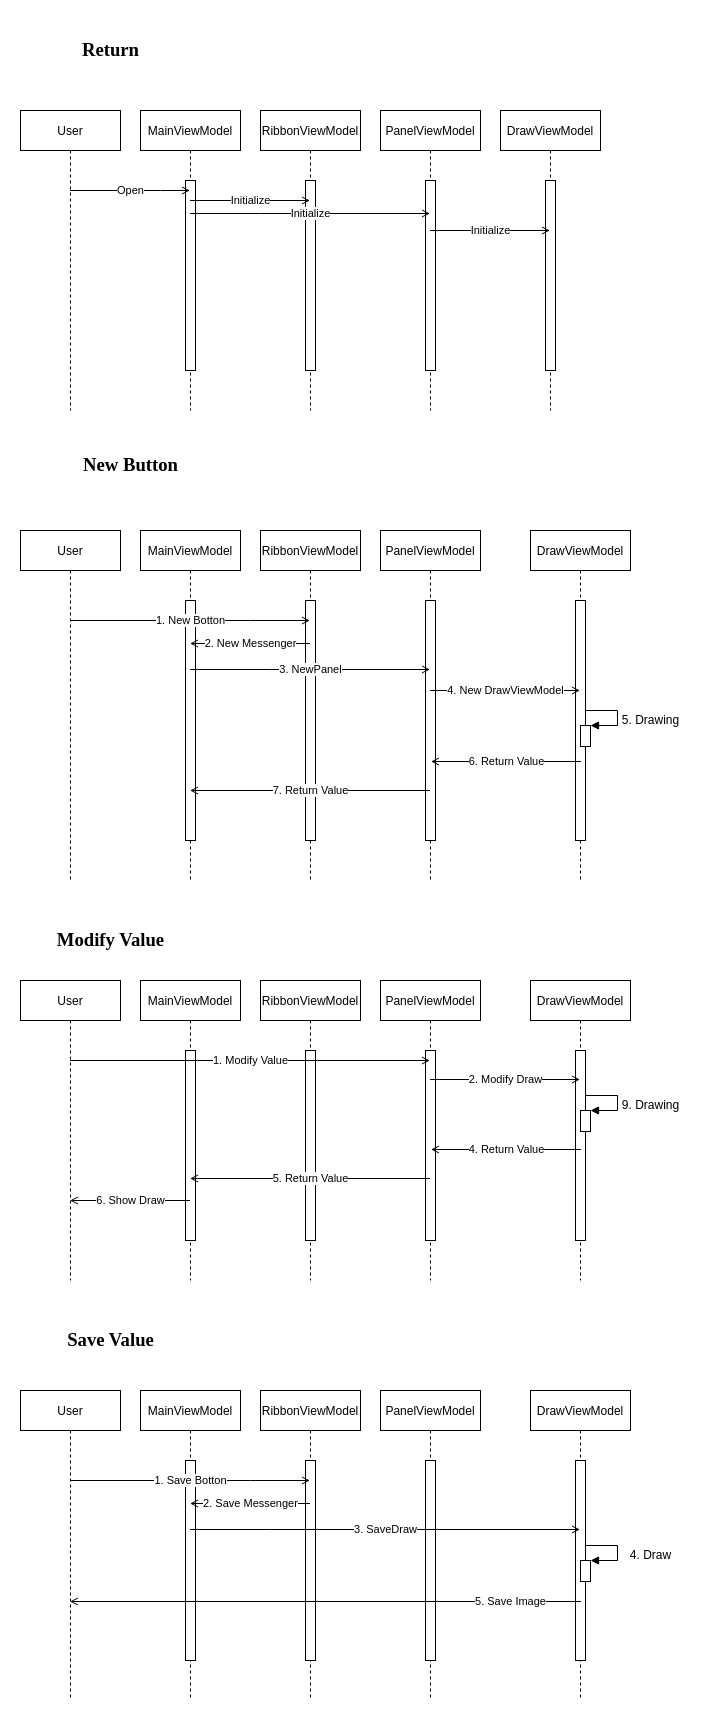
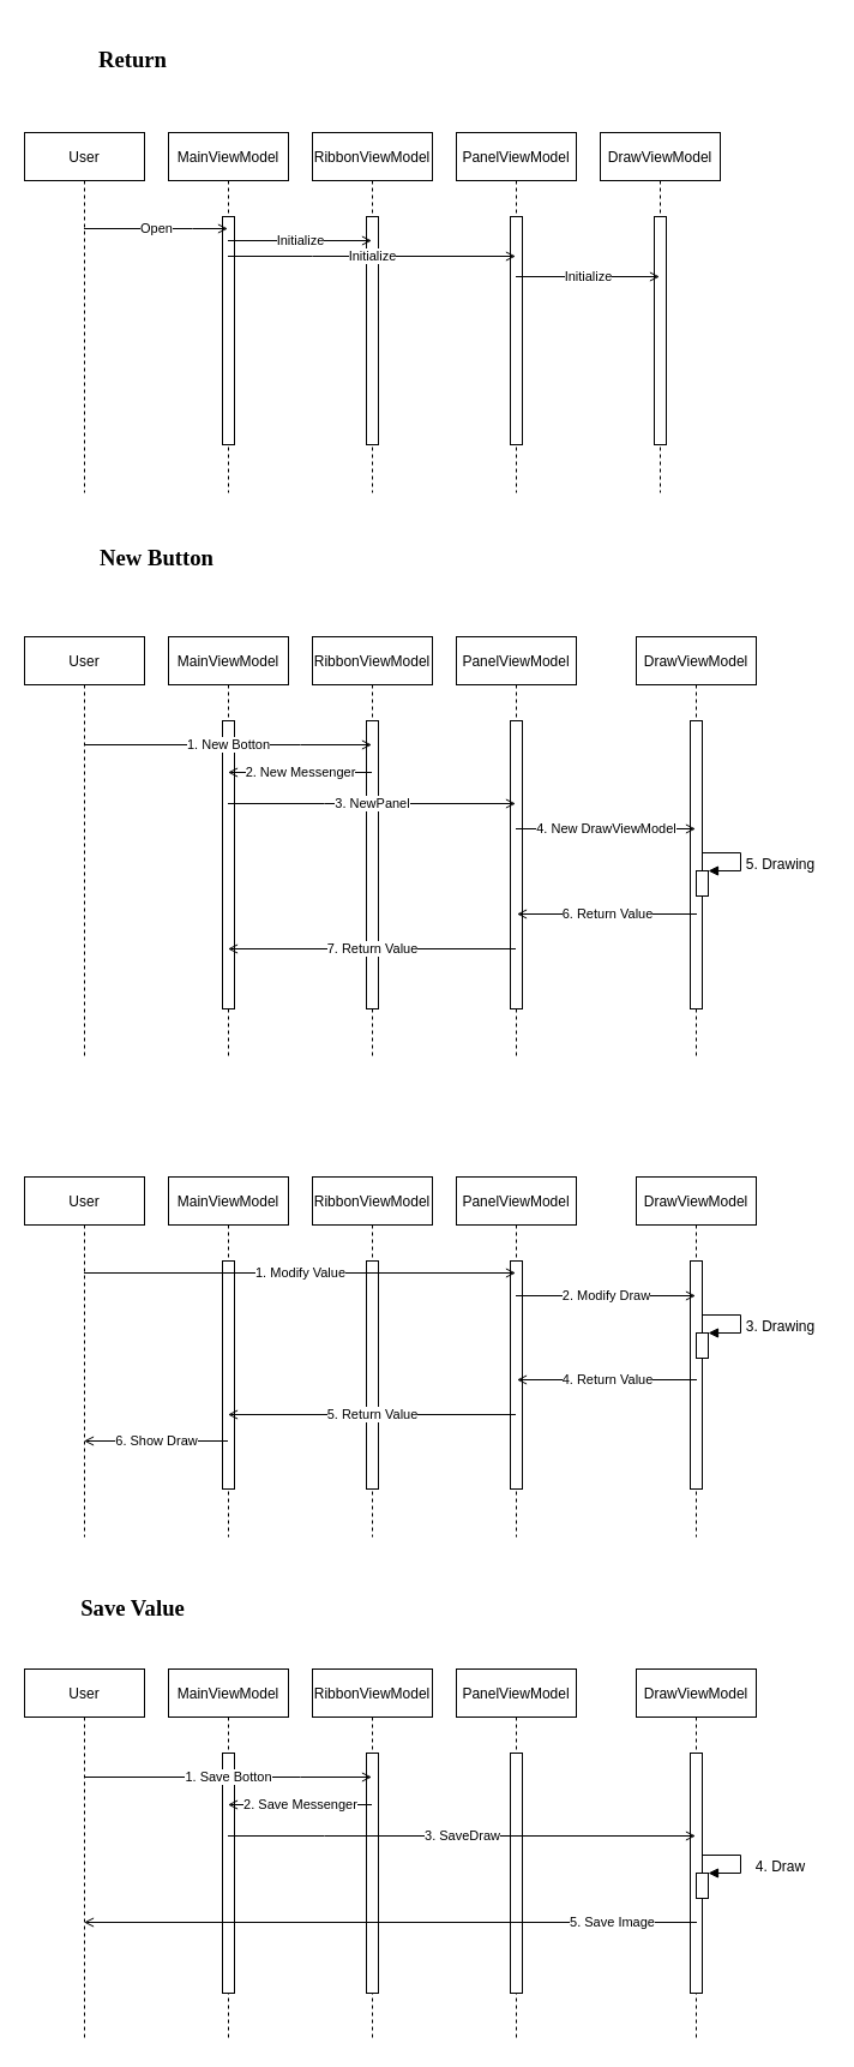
  <mxCell id="0" />
  <mxCell id="1" parent="0" />
  <mxCell id="2" value="MainViewModel" style="shape=umlLifeline;perimeter=lifelinePerimeter;container=1;collapsible=0;recursiveResize=0;rounded=0;shadow=0;strokeWidth=1;" vertex="1" parent="1"><mxGeometry x="140" y="110" width="100" height="300" as="geometry" /></mxCell>
  <mxCell id="3" value="" style="points=[];perimeter=orthogonalPerimeter;rounded=0;shadow=0;strokeWidth=1;" vertex="1" parent="2"><mxGeometry x="45" y="70" width="10" height="190" as="geometry" /></mxCell>
  <mxCell id="4" value="RibbonViewModel" style="shape=umlLifeline;perimeter=lifelinePerimeter;container=1;collapsible=0;recursiveResize=0;rounded=0;shadow=0;strokeWidth=1;" vertex="1" parent="1"><mxGeometry x="260" y="110" width="100" height="300" as="geometry" /></mxCell>
  <mxCell id="5" value="" style="points=[];perimeter=orthogonalPerimeter;rounded=0;shadow=0;strokeWidth=1;" vertex="1" parent="4"><mxGeometry x="45" y="70" width="10" height="190" as="geometry" /></mxCell>
  <mxCell id="6" value="PanelViewModel" style="shape=umlLifeline;perimeter=lifelinePerimeter;container=1;collapsible=0;recursiveResize=0;rounded=0;shadow=0;strokeWidth=1;" vertex="1" parent="1"><mxGeometry x="380" y="110" width="100" height="300" as="geometry" /></mxCell>
  <mxCell id="7" value="" style="points=[];perimeter=orthogonalPerimeter;rounded=0;shadow=0;strokeWidth=1;" vertex="1" parent="6"><mxGeometry x="45" y="70" width="10" height="190" as="geometry" /></mxCell>
  <mxCell id="8" value="DrawViewModel" style="shape=umlLifeline;perimeter=lifelinePerimeter;container=1;collapsible=0;recursiveResize=0;rounded=0;shadow=0;strokeWidth=1;" vertex="1" parent="1"><mxGeometry x="500" y="110" width="100" height="300" as="geometry" /></mxCell>
  <mxCell id="9" value="" style="points=[];perimeter=orthogonalPerimeter;rounded=0;shadow=0;strokeWidth=1;" vertex="1" parent="8"><mxGeometry x="45" y="70" width="10" height="190" as="geometry" /></mxCell>
  <mxCell id="10" value="&lt;p&gt;&lt;font face=&quot;맑은 고딕&quot;&gt;&lt;span style=&quot;font-size: 18.667px;&quot;&gt;&lt;b&gt;Return&lt;/b&gt;&lt;/span&gt;&lt;/font&gt;&lt;/p&gt;" style="text;html=1;align=center;verticalAlign=middle;resizable=0;points=[];autosize=1;strokeColor=none;fillColor=none;fontSize=10;" vertex="1" parent="1"><mxGeometry x="40" y="20" width="140" height="60" as="geometry" /></mxCell>
  <mxCell id="11" value="User" style="shape=umlLifeline;perimeter=lifelinePerimeter;container=1;collapsible=0;recursiveResize=0;rounded=0;shadow=0;strokeWidth=1;" vertex="1" parent="1"><mxGeometry x="20" y="110" width="100" height="300" as="geometry" /></mxCell>
  <mxCell id="12" value="Open" style="endArrow=open;html=1;rounded=0;endFill=0;" edge="1" parent="1" source="11" target="2"><mxGeometry width="50" height="50" relative="1" as="geometry"><mxPoint x="70" y="300" as="sourcePoint" /><mxPoint x="120" y="250" as="targetPoint" /><Array as="points"><mxPoint x="160" y="190" /></Array></mxGeometry></mxCell>
  <mxCell id="13" value="Initialize" style="endArrow=open;html=1;rounded=0;endFill=0;" edge="1" parent="1" source="2" target="4"><mxGeometry width="50" height="50" relative="1" as="geometry"><mxPoint x="79.5" y="200" as="sourcePoint" /><mxPoint x="199.5" y="200" as="targetPoint" /><Array as="points"><mxPoint x="250" y="200" /></Array></mxGeometry></mxCell>
  <mxCell id="14" value="Initialize" style="endArrow=open;html=1;rounded=0;endFill=0;" edge="1" parent="1"><mxGeometry width="50" height="50" relative="1" as="geometry"><mxPoint x="189.5" y="213" as="sourcePoint" /><mxPoint x="429.5" y="213" as="targetPoint" /><Array as="points"><mxPoint x="260" y="213" /></Array></mxGeometry></mxCell>
  <mxCell id="15" value="Initialize" style="endArrow=open;html=1;rounded=0;endFill=0;" edge="1" parent="1" source="6" target="8"><mxGeometry width="50" height="50" relative="1" as="geometry"><mxPoint x="350" y="480" as="sourcePoint" /><mxPoint x="590" y="480" as="targetPoint" /><Array as="points"><mxPoint x="490" y="230" /></Array></mxGeometry></mxCell>
  <mxCell id="16" value="MainViewModel" style="shape=umlLifeline;perimeter=lifelinePerimeter;container=1;collapsible=0;recursiveResize=0;rounded=0;shadow=0;strokeWidth=1;" vertex="1" parent="1"><mxGeometry x="140" y="530" width="100" height="350" as="geometry" /></mxCell>
  <mxCell id="17" value="" style="points=[];perimeter=orthogonalPerimeter;rounded=0;shadow=0;strokeWidth=1;" vertex="1" parent="16"><mxGeometry x="45" y="70" width="10" height="240" as="geometry" /></mxCell>
  <mxCell id="18" value="RibbonViewModel" style="shape=umlLifeline;perimeter=lifelinePerimeter;container=1;collapsible=0;recursiveResize=0;rounded=0;shadow=0;strokeWidth=1;" vertex="1" parent="1"><mxGeometry x="260" y="530" width="100" height="350" as="geometry" /></mxCell>
  <mxCell id="19" value="" style="points=[];perimeter=orthogonalPerimeter;rounded=0;shadow=0;strokeWidth=1;" vertex="1" parent="18"><mxGeometry x="45" y="70" width="10" height="240" as="geometry" /></mxCell>
  <mxCell id="20" value="PanelViewModel" style="shape=umlLifeline;perimeter=lifelinePerimeter;container=1;collapsible=0;recursiveResize=0;rounded=0;shadow=0;strokeWidth=1;" vertex="1" parent="1"><mxGeometry x="380" y="530" width="100" height="350" as="geometry" /></mxCell>
  <mxCell id="21" value="" style="points=[];perimeter=orthogonalPerimeter;rounded=0;shadow=0;strokeWidth=1;" vertex="1" parent="20"><mxGeometry x="45" y="70" width="10" height="240" as="geometry" /></mxCell>
  <mxCell id="22" value="DrawViewModel" style="shape=umlLifeline;perimeter=lifelinePerimeter;container=1;collapsible=0;recursiveResize=0;rounded=0;shadow=0;strokeWidth=1;" vertex="1" parent="1"><mxGeometry x="530" y="530" width="100" height="350" as="geometry" /></mxCell>
  <mxCell id="23" value="" style="points=[];perimeter=orthogonalPerimeter;rounded=0;shadow=0;strokeWidth=1;" vertex="1" parent="22"><mxGeometry x="45" y="70" width="10" height="240" as="geometry" /></mxCell>
  <mxCell id="24" value="" style="rounded=0;whiteSpace=wrap;html=1;fontSize=10;" vertex="1" parent="22"><mxGeometry x="50" y="195" width="10" height="21" as="geometry" /></mxCell>
  <mxCell id="25" style="edgeStyle=orthogonalEdgeStyle;rounded=0;orthogonalLoop=1;jettySize=auto;html=1;fontSize=10;endArrow=block;endFill=1;entryX=1;entryY=0;entryDx=0;entryDy=0;" edge="1" parent="22" target="24"><mxGeometry relative="1" as="geometry"><mxPoint x="-566" as="targetPoint" /><mxPoint x="55" y="180" as="sourcePoint" /><Array as="points"><mxPoint x="87" y="180" /><mxPoint x="87" y="195" /></Array></mxGeometry></mxCell>
  <mxCell id="26" value="&lt;p&gt;&lt;font face=&quot;맑은 고딕&quot;&gt;&lt;span style=&quot;font-size: 18.667px;&quot;&gt;&lt;b&gt;New Button&lt;/b&gt;&lt;/span&gt;&lt;/font&gt;&lt;/p&gt;" style="text;html=1;align=center;verticalAlign=middle;resizable=0;points=[];autosize=1;strokeColor=none;fillColor=none;fontSize=10;" vertex="1" parent="1"><mxGeometry x="65" y="435" width="130" height="60" as="geometry" /></mxCell>
  <mxCell id="27" value="User" style="shape=umlLifeline;perimeter=lifelinePerimeter;container=1;collapsible=0;recursiveResize=0;rounded=0;shadow=0;strokeWidth=1;" vertex="1" parent="1"><mxGeometry x="20" y="530" width="100" height="350" as="geometry" /></mxCell>
  <mxCell id="28" value="1. New Botton" style="endArrow=open;html=1;rounded=0;endFill=0;" edge="1" parent="1" source="27" target="18"><mxGeometry width="50" height="50" relative="1" as="geometry"><mxPoint x="79.5" y="620" as="sourcePoint" /><mxPoint x="199.5" y="620" as="targetPoint" /><Array as="points"><mxPoint x="250" y="620" /></Array></mxGeometry></mxCell>
  <mxCell id="29" value="2. New Messenger" style="endArrow=open;html=1;rounded=0;endFill=0;" edge="1" parent="1"><mxGeometry width="50" height="50" relative="1" as="geometry"><mxPoint x="309.5" y="643" as="sourcePoint" /><mxPoint x="189.5" y="643" as="targetPoint" /><Array as="points"><mxPoint x="260" y="643" /></Array></mxGeometry></mxCell>
  <mxCell id="30" value="3. NewPanel" style="endArrow=open;html=1;rounded=0;endFill=0;" edge="1" parent="1"><mxGeometry width="50" height="50" relative="1" as="geometry"><mxPoint x="189.5" y="669" as="sourcePoint" /><mxPoint x="429.5" y="669" as="targetPoint" /><Array as="points"><mxPoint x="270" y="669" /></Array></mxGeometry></mxCell>
  <mxCell id="31" value="4. New DrawViewModel" style="endArrow=open;html=1;rounded=0;endFill=0;" edge="1" parent="1"><mxGeometry width="50" height="50" relative="1" as="geometry"><mxPoint x="429.5" y="690" as="sourcePoint" /><mxPoint x="579.5" y="690" as="targetPoint" /><Array as="points" /></mxGeometry></mxCell>
  <mxCell id="32" value="6. Return Value" style="endArrow=open;html=1;rounded=0;endFill=0;" edge="1" parent="1"><mxGeometry width="50" height="50" relative="1" as="geometry"><mxPoint x="580.5" y="761" as="sourcePoint" /><mxPoint x="430.5" y="761" as="targetPoint" /><Array as="points" /></mxGeometry></mxCell>
  <mxCell id="33" value="7. Return Value" style="endArrow=open;html=1;rounded=0;endFill=0;" edge="1" parent="1"><mxGeometry width="50" height="50" relative="1" as="geometry"><mxPoint x="429.5" y="790" as="sourcePoint" /><mxPoint x="189.5" y="790" as="targetPoint" /><Array as="points" /></mxGeometry></mxCell>
  <mxCell id="34" value="5. Drawing" style="text;html=1;align=center;verticalAlign=middle;resizable=0;points=[];autosize=1;strokeColor=none;fillColor=none;" vertex="1" parent="1"><mxGeometry x="610" y="705" width="80" height="30" as="geometry" /></mxCell>
  <mxCell id="35" value="MainViewModel" style="shape=umlLifeline;perimeter=lifelinePerimeter;container=1;collapsible=0;recursiveResize=0;rounded=0;shadow=0;strokeWidth=1;" vertex="1" parent="1"><mxGeometry x="140" y="980" width="100" height="300" as="geometry" /></mxCell>
  <mxCell id="36" value="" style="points=[];perimeter=orthogonalPerimeter;rounded=0;shadow=0;strokeWidth=1;" vertex="1" parent="35"><mxGeometry x="45" y="70" width="10" height="190" as="geometry" /></mxCell>
  <mxCell id="37" value="RibbonViewModel" style="shape=umlLifeline;perimeter=lifelinePerimeter;container=1;collapsible=0;recursiveResize=0;rounded=0;shadow=0;strokeWidth=1;" vertex="1" parent="1"><mxGeometry x="260" y="980" width="100" height="300" as="geometry" /></mxCell>
  <mxCell id="38" value="" style="points=[];perimeter=orthogonalPerimeter;rounded=0;shadow=0;strokeWidth=1;" vertex="1" parent="37"><mxGeometry x="45" y="70" width="10" height="190" as="geometry" /></mxCell>
  <mxCell id="39" value="PanelViewModel" style="shape=umlLifeline;perimeter=lifelinePerimeter;container=1;collapsible=0;recursiveResize=0;rounded=0;shadow=0;strokeWidth=1;" vertex="1" parent="1"><mxGeometry x="380" y="980" width="100" height="300" as="geometry" /></mxCell>
  <mxCell id="40" value="" style="points=[];perimeter=orthogonalPerimeter;rounded=0;shadow=0;strokeWidth=1;" vertex="1" parent="39"><mxGeometry x="45" y="70" width="10" height="190" as="geometry" /></mxCell>
  <mxCell id="41" value="DrawViewModel" style="shape=umlLifeline;perimeter=lifelinePerimeter;container=1;collapsible=0;recursiveResize=0;rounded=0;shadow=0;strokeWidth=1;" vertex="1" parent="1"><mxGeometry x="530" y="980" width="100" height="300" as="geometry" /></mxCell>
  <mxCell id="42" value="" style="points=[];perimeter=orthogonalPerimeter;rounded=0;shadow=0;strokeWidth=1;" vertex="1" parent="41"><mxGeometry x="45" y="70" width="10" height="190" as="geometry" /></mxCell>
  <mxCell id="43" value="" style="rounded=0;whiteSpace=wrap;html=1;fontSize=10;" vertex="1" parent="41"><mxGeometry x="50" y="130" width="10" height="21" as="geometry" /></mxCell>
  <mxCell id="44" style="edgeStyle=orthogonalEdgeStyle;rounded=0;orthogonalLoop=1;jettySize=auto;html=1;fontSize=10;endArrow=block;endFill=1;entryX=1;entryY=0;entryDx=0;entryDy=0;" edge="1" parent="41" target="43"><mxGeometry relative="1" as="geometry"><mxPoint x="-566" y="-65" as="targetPoint" /><mxPoint x="55" y="115" as="sourcePoint" /><Array as="points"><mxPoint x="87" y="115" /><mxPoint x="87" y="130" /></Array></mxGeometry></mxCell>
- <mxCell id="45" value="&lt;p&gt;&lt;font face=&quot;맑은 고딕&quot;&gt;&lt;span style=&quot;font-size: 18.667px;&quot;&gt;&lt;b&gt;Modify Value&lt;/b&gt;&lt;/span&gt;&lt;/font&gt;&lt;/p&gt;" style="text;html=1;align=center;verticalAlign=middle;resizable=0;points=[];autosize=1;strokeColor=none;fillColor=none;fontSize=10;" vertex="1" parent="1"><mxGeometry x="40" y="910" width="140" height="60" as="geometry" /></mxCell>
  <mxCell id="46" value="User" style="shape=umlLifeline;perimeter=lifelinePerimeter;container=1;collapsible=0;recursiveResize=0;rounded=0;shadow=0;strokeWidth=1;" vertex="1" parent="1"><mxGeometry x="20" y="980" width="100" height="300" as="geometry" /></mxCell>
  <mxCell id="47" value="1. Modify Value" style="endArrow=open;html=1;rounded=0;endFill=0;" edge="1" parent="1"><mxGeometry width="50" height="50" relative="1" as="geometry"><mxPoint x="69.5" y="1060" as="sourcePoint" /><mxPoint x="429.5" y="1060" as="targetPoint" /><Array as="points" /></mxGeometry></mxCell>
  <mxCell id="48" value="2. Modify Draw" style="endArrow=open;html=1;rounded=0;endFill=0;" edge="1" parent="1"><mxGeometry width="50" height="50" relative="1" as="geometry"><mxPoint x="429.5" y="1079" as="sourcePoint" /><mxPoint x="579.5" y="1079" as="targetPoint" /><Array as="points" /></mxGeometry></mxCell>
  <mxCell id="49" value="4. Return Value" style="endArrow=open;html=1;rounded=0;endFill=0;" edge="1" parent="1"><mxGeometry width="50" height="50" relative="1" as="geometry"><mxPoint x="580.5" y="1149" as="sourcePoint" /><mxPoint x="430.5" y="1149" as="targetPoint" /><Array as="points" /><mxPoint as="offset" /></mxGeometry></mxCell>
  <mxCell id="50" value="5. Return Value" style="endArrow=open;html=1;rounded=0;endFill=0;" edge="1" parent="1"><mxGeometry width="50" height="50" relative="1" as="geometry"><mxPoint x="429.5" y="1178" as="sourcePoint" /><mxPoint x="189.5" y="1178" as="targetPoint" /><Array as="points" /></mxGeometry></mxCell>
- <mxCell id="51" value="9. Drawing" style="text;html=1;align=center;verticalAlign=middle;resizable=0;points=[];autosize=1;strokeColor=none;fillColor=none;" vertex="1" parent="1"><mxGeometry x="610" y="1090" width="80" height="30" as="geometry" /></mxCell>
+ <mxCell id="51" value="3. Drawing" style="text;html=1;align=center;verticalAlign=middle;resizable=0;points=[];autosize=1;strokeColor=none;fillColor=none;" vertex="1" parent="1"><mxGeometry x="610" y="1090" width="80" height="30" as="geometry" /></mxCell>
  <mxCell id="52" value="6. Show Draw" style="endArrow=open;html=1;rounded=0;endFill=0;" edge="1" parent="1"><mxGeometry width="50" height="50" relative="1" as="geometry"><mxPoint x="189.5" y="1200" as="sourcePoint" /><mxPoint x="69.5" y="1200" as="targetPoint" /><Array as="points" /></mxGeometry></mxCell>
  <mxCell id="53" value="MainViewModel" style="shape=umlLifeline;perimeter=lifelinePerimeter;container=1;collapsible=0;recursiveResize=0;rounded=0;shadow=0;strokeWidth=1;" vertex="1" parent="1"><mxGeometry x="140" y="1390" width="100" height="310" as="geometry" /></mxCell>
  <mxCell id="54" value="" style="points=[];perimeter=orthogonalPerimeter;rounded=0;shadow=0;strokeWidth=1;" vertex="1" parent="53"><mxGeometry x="45" y="70" width="10" height="200" as="geometry" /></mxCell>
  <mxCell id="55" value="RibbonViewModel" style="shape=umlLifeline;perimeter=lifelinePerimeter;container=1;collapsible=0;recursiveResize=0;rounded=0;shadow=0;strokeWidth=1;" vertex="1" parent="1"><mxGeometry x="260" y="1390" width="100" height="310" as="geometry" /></mxCell>
  <mxCell id="56" value="" style="points=[];perimeter=orthogonalPerimeter;rounded=0;shadow=0;strokeWidth=1;" vertex="1" parent="55"><mxGeometry x="45" y="70" width="10" height="200" as="geometry" /></mxCell>
  <mxCell id="57" value="PanelViewModel" style="shape=umlLifeline;perimeter=lifelinePerimeter;container=1;collapsible=0;recursiveResize=0;rounded=0;shadow=0;strokeWidth=1;" vertex="1" parent="1"><mxGeometry x="380" y="1390" width="100" height="310" as="geometry" /></mxCell>
  <mxCell id="58" value="" style="points=[];perimeter=orthogonalPerimeter;rounded=0;shadow=0;strokeWidth=1;" vertex="1" parent="57"><mxGeometry x="45" y="70" width="10" height="200" as="geometry" /></mxCell>
  <mxCell id="59" value="DrawViewModel" style="shape=umlLifeline;perimeter=lifelinePerimeter;container=1;collapsible=0;recursiveResize=0;rounded=0;shadow=0;strokeWidth=1;" vertex="1" parent="1"><mxGeometry x="530" y="1390" width="100" height="310" as="geometry" /></mxCell>
  <mxCell id="60" value="" style="points=[];perimeter=orthogonalPerimeter;rounded=0;shadow=0;strokeWidth=1;" vertex="1" parent="59"><mxGeometry x="45" y="70" width="10" height="200" as="geometry" /></mxCell>
  <mxCell id="61" value="" style="rounded=0;whiteSpace=wrap;html=1;fontSize=10;" vertex="1" parent="59"><mxGeometry x="50" y="170" width="10" height="21" as="geometry" /></mxCell>
  <mxCell id="62" style="edgeStyle=orthogonalEdgeStyle;rounded=0;orthogonalLoop=1;jettySize=auto;html=1;fontSize=10;endArrow=block;endFill=1;entryX=1;entryY=0;entryDx=0;entryDy=0;" edge="1" parent="59" target="61"><mxGeometry relative="1" as="geometry"><mxPoint x="-566" y="-25" as="targetPoint" /><mxPoint x="55" y="155" as="sourcePoint" /><Array as="points"><mxPoint x="87" y="155" /><mxPoint x="87" y="170" /></Array></mxGeometry></mxCell>
  <mxCell id="63" value="&lt;p&gt;&lt;font face=&quot;맑은 고딕&quot;&gt;&lt;span style=&quot;font-size: 18.667px;&quot;&gt;&lt;b&gt;Save Value&lt;/b&gt;&lt;/span&gt;&lt;/font&gt;&lt;/p&gt;" style="text;html=1;align=center;verticalAlign=middle;resizable=0;points=[];autosize=1;strokeColor=none;fillColor=none;fontSize=10;" vertex="1" parent="1"><mxGeometry x="45" y="1310" width="130" height="60" as="geometry" /></mxCell>
  <mxCell id="64" value="User" style="shape=umlLifeline;perimeter=lifelinePerimeter;container=1;collapsible=0;recursiveResize=0;rounded=0;shadow=0;strokeWidth=1;" vertex="1" parent="1"><mxGeometry x="20" y="1390" width="100" height="310" as="geometry" /></mxCell>
  <mxCell id="65" value="1. Save Botton" style="endArrow=open;html=1;rounded=0;endFill=0;" edge="1" parent="1" source="64" target="55"><mxGeometry width="50" height="50" relative="1" as="geometry"><mxPoint x="79.5" y="1480" as="sourcePoint" /><mxPoint x="199.5" y="1480" as="targetPoint" /><Array as="points"><mxPoint x="250" y="1480" /></Array></mxGeometry></mxCell>
  <mxCell id="66" value="2. Save Messenger" style="endArrow=open;html=1;rounded=0;endFill=0;" edge="1" parent="1"><mxGeometry width="50" height="50" relative="1" as="geometry"><mxPoint x="309.5" y="1503" as="sourcePoint" /><mxPoint x="189.5" y="1503" as="targetPoint" /><Array as="points"><mxPoint x="260" y="1503" /></Array></mxGeometry></mxCell>
  <mxCell id="67" value="3. SaveDraw" style="endArrow=open;html=1;rounded=0;endFill=0;" edge="1" parent="1" target="59"><mxGeometry width="50" height="50" relative="1" as="geometry"><mxPoint x="189.5" y="1529" as="sourcePoint" /><mxPoint x="429.5" y="1529" as="targetPoint" /><Array as="points"><mxPoint x="270" y="1529" /></Array></mxGeometry></mxCell>
  <mxCell id="68" value="5. Save Image" style="endArrow=open;html=1;rounded=0;endFill=0;" edge="1" parent="1" target="64"><mxGeometry x="-0.724" width="50" height="50" relative="1" as="geometry"><mxPoint x="580.5" y="1601" as="sourcePoint" /><mxPoint x="430.5" y="1601" as="targetPoint" /><Array as="points" /><mxPoint as="offset" /></mxGeometry></mxCell>
  <mxCell id="69" value="4. Draw" style="text;html=1;align=center;verticalAlign=middle;resizable=0;points=[];autosize=1;strokeColor=none;fillColor=none;" vertex="1" parent="1"><mxGeometry x="615" y="1540" width="70" height="30" as="geometry" /></mxCell>
